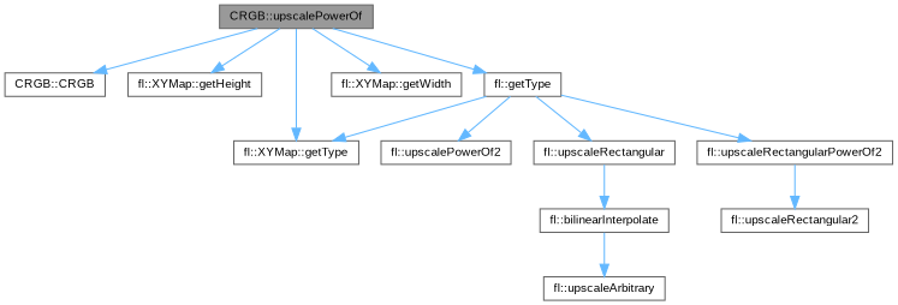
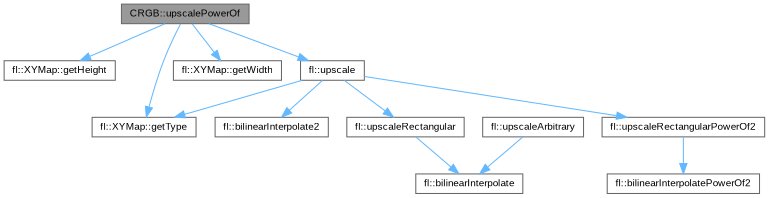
  digraph {
    fontname="Liberation Sans"
    rankdir=TB
    node [color=grey40 fillcolor=white fontname="Liberation Sans" fontsize=10 shape=box style=filled]
    edge [color=steelblue1 fontname="Liberation Sans" fontsize=10 labelfontname=Helvetica labelfontsize=10 style=solid]
    n1 [color=gray40 fillcolor=grey60 fontcolor=black height=0.2 label="CRGB::upscalePowerOf" width=0.4]
-   n2 [height=0.2 label="CRGB::CRGB" width=0.4]
    n3 [height=0.2 label="fl::XYMap::getHeight" width=0.4]
    n4 [height=0.2 label="fl::XYMap::getType" width=0.4]
    n5 [height=0.2 label="fl::XYMap::getWidth" width=0.4]
-   n6 [height=0.2 label="fl::getType" width=0.4]
-   n7 [height=0.2 label="fl::upscalePowerOf2" width=0.4]
+   n6 [height=0.2 label="fl::upscale" width=0.4]
+   n7 [height=0.2 label="fl::bilinearInterpolate2" width=0.4]
    n8 [height=0.2 label="fl::upscaleRectangular" width=0.4]
    n9 [height=0.2 label="fl::upscaleRectangularPowerOf2" width=0.4]
    n10 [height=0.2 label="fl::upscaleArbitrary" width=0.4]
    n11 [height=0.2 label="fl::bilinearInterpolate" width=0.4]
-   n12 [height=0.2 label="fl::upscaleRectangular2" width=0.4]
-   n1 -> n2
+   n12 [height=0.2 label="fl::bilinearInterpolatePowerOf2" width=0.4]
    n1 -> n3
    n1 -> n4
    n1 -> n5
    n1 -> n6
    n6 -> n4
    n6 -> n7
    n6 -> n8
    n6 -> n9
    n8 -> n11
    n9 -> n12
-   n11 -> n10
+   n10 -> n11
  }
